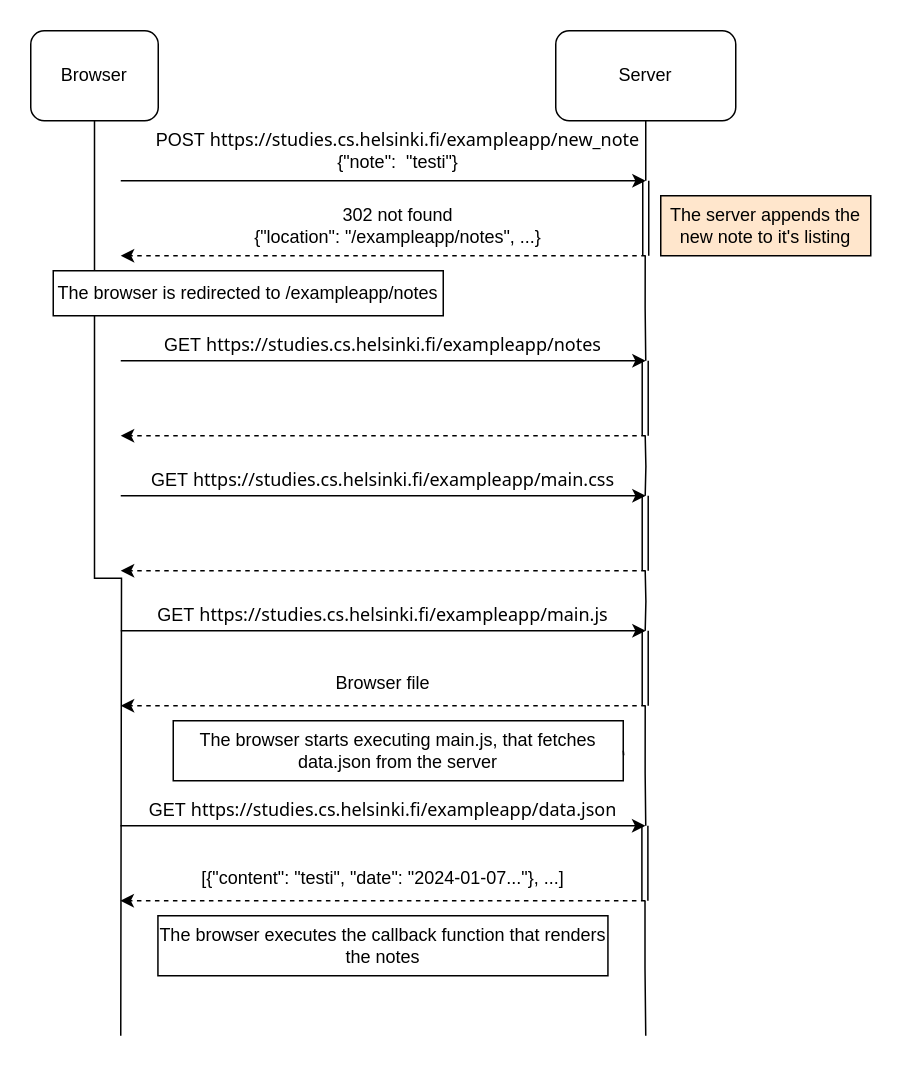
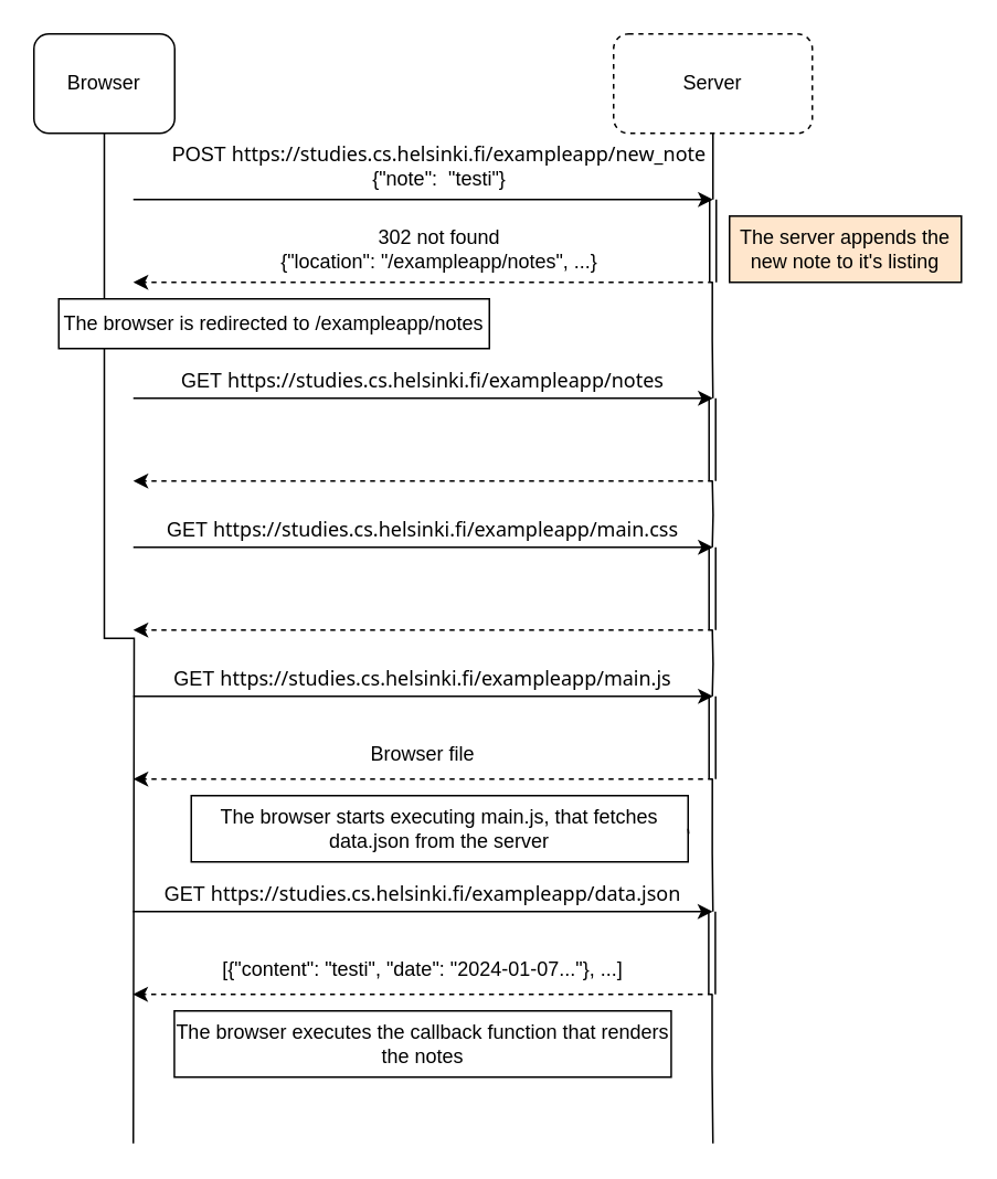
  <mxCell id="0" />
  <mxCell id="1" parent="0" />
  <mxCell id="2" style="edgeStyle=orthogonalEdgeStyle;rounded=0;orthogonalLoop=1;jettySize=auto;html=1;exitX=0.5;exitY=1;exitDx=0;exitDy=0;endArrow=none;endFill=0;" edge="1" parent="1" source="3"><mxGeometry relative="1" as="geometry"><mxPoint x="80" y="690" as="targetPoint" /></mxGeometry></mxCell>
  <mxCell id="3" value="Browser" style="rounded=1;whiteSpace=wrap;html=1;" vertex="1" parent="1"><mxGeometry x="20" y="20" width="85" height="60" as="geometry" /></mxCell>
  <mxCell id="4" style="edgeStyle=orthogonalEdgeStyle;rounded=0;orthogonalLoop=1;jettySize=auto;html=1;exitX=0.5;exitY=1;exitDx=0;exitDy=0;endArrow=none;endFill=0;" edge="1" parent="1" source="5"><mxGeometry relative="1" as="geometry"><mxPoint x="430" y="120" as="targetPoint" /></mxGeometry></mxCell>
- <mxCell id="5" value="Server" style="rounded=1;whiteSpace=wrap;html=1;" vertex="1" parent="1"><mxGeometry x="370" y="20" width="120" height="60" as="geometry" /></mxCell>
+ <mxCell id="5" value="Server" style="rounded=1;whiteSpace=wrap;html=1;dashed=1;" vertex="1" parent="1"><mxGeometry x="370" y="20" width="120" height="60" as="geometry" /></mxCell>
  <mxCell id="6" value="" style="endArrow=classic;html=1;rounded=0;" edge="1" parent="1"><mxGeometry width="50" height="50" relative="1" as="geometry"><mxPoint x="80" y="120" as="sourcePoint" /><mxPoint x="430" y="120" as="targetPoint" /></mxGeometry></mxCell>
  <mxCell id="7" value="POST&amp;nbsp;&lt;span style=&quot;font-family: &amp;quot;Segoe UI&amp;quot;, tahoma, sans-serif; text-align: start;&quot;&gt;https://studies.cs.helsinki.fi/exampleapp/new_note&lt;br&gt;&lt;/span&gt;{&quot;note&quot;:&amp;nbsp; &quot;testi&quot;}&lt;span style=&quot;font-family: &amp;quot;Segoe UI&amp;quot;, tahoma, sans-serif; text-align: start;&quot;&gt;&lt;br&gt;&lt;/span&gt;&lt;div style=&quot;display: flex; line-height: 20px; padding-left: 8px; gap: 12px; user-select: text; color: rgb(227, 227, 227); font-family: &amp;quot;Segoe UI&amp;quot;, tahoma, sans-serif; text-align: start; background-color: rgb(40, 40, 40);&quot; class=&quot;row&quot;&gt;&lt;/div&gt;" style="text;html=1;strokeColor=none;fillColor=none;align=center;verticalAlign=middle;whiteSpace=wrap;rounded=0;" vertex="1" parent="1"><mxGeometry x="110" y="90" width="310" height="20" as="geometry" /></mxCell>
  <mxCell id="8" value="" style="shape=link;html=1;rounded=0;fontColor=#000000;endArrow=none;endFill=0;" edge="1" parent="1"><mxGeometry width="100" relative="1" as="geometry"><mxPoint x="430" y="120" as="sourcePoint" /><mxPoint x="430" y="170" as="targetPoint" /></mxGeometry></mxCell>
  <mxCell id="9" value="" style="endArrow=classic;html=1;rounded=0;fontColor=#000000;dashed=1;" edge="1" parent="1"><mxGeometry width="50" height="50" relative="1" as="geometry"><mxPoint x="430" y="170" as="sourcePoint" /><mxPoint x="80" y="170" as="targetPoint" /></mxGeometry></mxCell>
  <mxCell id="10" value="302 not found&lt;br&gt;{&quot;location&quot;: &quot;/exampleapp/notes&quot;, ...}" style="text;html=1;strokeColor=none;fillColor=none;align=center;verticalAlign=middle;whiteSpace=wrap;rounded=0;labelBackgroundColor=none;fontColor=#000000;" vertex="1" parent="1"><mxGeometry x="150" y="130" width="230" height="40" as="geometry" /></mxCell>
  <mxCell id="11" style="edgeStyle=orthogonalEdgeStyle;rounded=0;orthogonalLoop=1;jettySize=auto;html=1;exitX=0.5;exitY=1;exitDx=0;exitDy=0;endArrow=none;endFill=0;" edge="1" parent="1"><mxGeometry relative="1" as="geometry"><mxPoint x="430" y="240" as="targetPoint" /><mxPoint x="429.64" y="170" as="sourcePoint" /><Array as="points"><mxPoint x="430" y="205" /></Array></mxGeometry></mxCell>
  <mxCell id="12" value="" style="endArrow=classic;html=1;rounded=0;" edge="1" parent="1"><mxGeometry width="50" height="50" relative="1" as="geometry"><mxPoint x="80" y="240" as="sourcePoint" /><mxPoint x="430" y="240" as="targetPoint" /></mxGeometry></mxCell>
  <mxCell id="13" value="GET&amp;nbsp;&lt;span style=&quot;font-family: &amp;quot;Segoe UI&amp;quot;, tahoma, sans-serif; text-align: start;&quot;&gt;https://studies.cs.helsinki.fi/exampleapp/notes&lt;br&gt;&lt;/span&gt;&lt;div style=&quot;display: flex; line-height: 20px; padding-left: 8px; gap: 12px; user-select: text; color: rgb(227, 227, 227); font-family: &amp;quot;Segoe UI&amp;quot;, tahoma, sans-serif; text-align: start; background-color: rgb(40, 40, 40);&quot; class=&quot;row&quot;&gt;&lt;/div&gt;" style="text;html=1;strokeColor=none;fillColor=none;align=center;verticalAlign=middle;whiteSpace=wrap;rounded=0;" vertex="1" parent="1"><mxGeometry x="100" y="220" width="310" height="20" as="geometry" /></mxCell>
  <mxCell id="14" value="" style="endArrow=classic;html=1;rounded=0;fontColor=#000000;dashed=1;" edge="1" parent="1"><mxGeometry width="50" height="50" relative="1" as="geometry"><mxPoint x="430" y="290" as="sourcePoint" /><mxPoint x="80" y="290" as="targetPoint" /></mxGeometry></mxCell>
  <mxCell id="15" value="" style="shape=link;html=1;rounded=0;fontColor=#000000;endArrow=none;endFill=0;" edge="1" parent="1"><mxGeometry width="100" relative="1" as="geometry"><mxPoint x="429.64" y="240" as="sourcePoint" /><mxPoint x="429.64" y="290" as="targetPoint" /></mxGeometry></mxCell>
  <mxCell id="16" value="" style="endArrow=classic;html=1;rounded=0;" edge="1" parent="1"><mxGeometry width="50" height="50" relative="1" as="geometry"><mxPoint x="80" y="330" as="sourcePoint" /><mxPoint x="430" y="330" as="targetPoint" /></mxGeometry></mxCell>
  <mxCell id="17" value="GET&amp;nbsp;&lt;span style=&quot;font-family: &amp;quot;Segoe UI&amp;quot;, tahoma, sans-serif; text-align: start;&quot;&gt;https://studies.cs.helsinki.fi/exampleapp/main.css&lt;br&gt;&lt;/span&gt;&lt;div style=&quot;display: flex; line-height: 20px; padding-left: 8px; gap: 12px; user-select: text; color: rgb(227, 227, 227); font-family: &amp;quot;Segoe UI&amp;quot;, tahoma, sans-serif; text-align: start; background-color: rgb(40, 40, 40);&quot; class=&quot;row&quot;&gt;&lt;/div&gt;" style="text;html=1;strokeColor=none;fillColor=none;align=center;verticalAlign=middle;whiteSpace=wrap;rounded=0;" vertex="1" parent="1"><mxGeometry x="100" y="310" width="310" height="20" as="geometry" /></mxCell>
  <mxCell id="18" value="" style="shape=link;html=1;rounded=0;fontColor=#000000;endArrow=none;endFill=0;" edge="1" parent="1"><mxGeometry x="1" y="10" width="100" relative="1" as="geometry"><mxPoint x="429.64" y="330" as="sourcePoint" /><mxPoint x="429.64" y="380" as="targetPoint" /><mxPoint x="-10" y="10" as="offset" /></mxGeometry></mxCell>
  <mxCell id="19" style="edgeStyle=orthogonalEdgeStyle;rounded=0;orthogonalLoop=1;jettySize=auto;html=1;exitX=0.5;exitY=1;exitDx=0;exitDy=0;endArrow=none;endFill=0;" edge="1" parent="1"><mxGeometry relative="1" as="geometry"><mxPoint x="429.64" y="330" as="targetPoint" /><mxPoint x="429.64" y="290" as="sourcePoint" /></mxGeometry></mxCell>
  <mxCell id="20" value="" style="endArrow=classic;html=1;rounded=0;fontColor=#000000;dashed=1;" edge="1" parent="1"><mxGeometry width="50" height="50" relative="1" as="geometry"><mxPoint x="430" y="380" as="sourcePoint" /><mxPoint x="80" y="380" as="targetPoint" /></mxGeometry></mxCell>
  <mxCell id="21" value="" style="endArrow=classic;html=1;rounded=0;" edge="1" parent="1"><mxGeometry width="50" height="50" relative="1" as="geometry"><mxPoint x="80" y="420" as="sourcePoint" /><mxPoint x="430" y="420" as="targetPoint" /></mxGeometry></mxCell>
  <mxCell id="22" value="GET&amp;nbsp;&lt;span style=&quot;font-family: &amp;quot;Segoe UI&amp;quot;, tahoma, sans-serif; text-align: start;&quot;&gt;https://studies.cs.helsinki.fi/exampleapp/main.js&lt;br&gt;&lt;/span&gt;&lt;div style=&quot;display: flex; line-height: 20px; padding-left: 8px; gap: 12px; user-select: text; color: rgb(227, 227, 227); font-family: &amp;quot;Segoe UI&amp;quot;, tahoma, sans-serif; text-align: start; background-color: rgb(40, 40, 40);&quot; class=&quot;row&quot;&gt;&lt;/div&gt;" style="text;html=1;strokeColor=none;fillColor=none;align=center;verticalAlign=middle;whiteSpace=wrap;rounded=0;" vertex="1" parent="1"><mxGeometry x="100" y="400" width="310" height="20" as="geometry" /></mxCell>
  <mxCell id="23" style="edgeStyle=orthogonalEdgeStyle;rounded=0;orthogonalLoop=1;jettySize=auto;html=1;exitX=0.5;exitY=1;exitDx=0;exitDy=0;endArrow=none;endFill=0;" edge="1" parent="1"><mxGeometry relative="1" as="geometry"><mxPoint x="429.64" y="420" as="targetPoint" /><mxPoint x="429.64" y="380" as="sourcePoint" /></mxGeometry></mxCell>
  <mxCell id="24" value="" style="endArrow=classic;html=1;rounded=0;fontColor=#000000;dashed=1;" edge="1" parent="1"><mxGeometry width="50" height="50" relative="1" as="geometry"><mxPoint x="430" y="470" as="sourcePoint" /><mxPoint x="80" y="470" as="targetPoint" /></mxGeometry></mxCell>
  <mxCell id="25" value="Browser file" style="text;html=1;strokeColor=none;fillColor=none;align=center;verticalAlign=middle;whiteSpace=wrap;rounded=0;labelBackgroundColor=none;fontColor=#000000;" vertex="1" parent="1"><mxGeometry x="200" y="440" width="110" height="30" as="geometry" /></mxCell>
  <mxCell id="26" value="" style="shape=link;html=1;rounded=0;fontColor=#000000;endArrow=none;endFill=0;" edge="1" parent="1"><mxGeometry x="1" y="10" width="100" relative="1" as="geometry"><mxPoint x="429.64" y="420" as="sourcePoint" /><mxPoint x="429.64" y="470" as="targetPoint" /><mxPoint x="-10" y="10" as="offset" /></mxGeometry></mxCell>
  <mxCell id="27" value="The browser starts executing main.js, that fetches data.json from the server" style="rounded=0;whiteSpace=wrap;html=1;labelBackgroundColor=none;fontColor=#000000;" vertex="1" parent="1"><mxGeometry x="115" y="480" width="300" height="40" as="geometry" /></mxCell>
  <mxCell id="28" style="edgeStyle=orthogonalEdgeStyle;rounded=0;orthogonalLoop=1;jettySize=auto;html=1;exitX=1;exitY=0.5;exitDx=0;exitDy=0;entryX=1.002;entryY=0.641;entryDx=0;entryDy=0;entryPerimeter=0;dashed=1;fontColor=#000000;endArrow=none;endFill=0;" edge="1" parent="1" source="27" target="27"><mxGeometry relative="1" as="geometry" /></mxCell>
  <mxCell id="29" style="edgeStyle=orthogonalEdgeStyle;rounded=0;orthogonalLoop=1;jettySize=auto;html=1;exitX=0.5;exitY=1;exitDx=0;exitDy=0;endArrow=none;endFill=0;" edge="1" parent="1"><mxGeometry relative="1" as="geometry"><mxPoint x="430" y="550" as="targetPoint" /><mxPoint x="429.64" y="470" as="sourcePoint" /><Array as="points"><mxPoint x="430" y="515" /></Array></mxGeometry></mxCell>
  <mxCell id="30" value="GET&amp;nbsp;&lt;span style=&quot;font-family: &amp;quot;Segoe UI&amp;quot;, tahoma, sans-serif; text-align: start;&quot;&gt;https://studies.cs.helsinki.fi/exampleapp/data.json&lt;br&gt;&lt;/span&gt;&lt;div style=&quot;display: flex; line-height: 20px; padding-left: 8px; gap: 12px; user-select: text; color: rgb(227, 227, 227); font-family: &amp;quot;Segoe UI&amp;quot;, tahoma, sans-serif; text-align: start; background-color: rgb(40, 40, 40);&quot; class=&quot;row&quot;&gt;&lt;/div&gt;" style="text;html=1;strokeColor=none;fillColor=none;align=center;verticalAlign=middle;whiteSpace=wrap;rounded=0;" vertex="1" parent="1"><mxGeometry x="100" y="530" width="310" height="20" as="geometry" /></mxCell>
  <mxCell id="31" value="" style="shape=link;html=1;rounded=0;fontColor=#000000;endArrow=none;endFill=0;" edge="1" parent="1"><mxGeometry x="1" y="10" width="100" relative="1" as="geometry"><mxPoint x="429.43" y="550" as="sourcePoint" /><mxPoint x="429.43" y="600" as="targetPoint" /><mxPoint x="-10" y="10" as="offset" /></mxGeometry></mxCell>
  <mxCell id="32" value="" style="endArrow=classic;html=1;rounded=0;" edge="1" parent="1"><mxGeometry width="50" height="50" relative="1" as="geometry"><mxPoint x="79.79" y="550" as="sourcePoint" /><mxPoint x="429.79" y="550" as="targetPoint" /></mxGeometry></mxCell>
  <mxCell id="33" value="" style="endArrow=classic;html=1;rounded=0;fontColor=#000000;dashed=1;" edge="1" parent="1"><mxGeometry width="50" height="50" relative="1" as="geometry"><mxPoint x="429.79" y="600" as="sourcePoint" /><mxPoint x="79.79" y="600" as="targetPoint" /></mxGeometry></mxCell>
  <mxCell id="34" value="[{&quot;content&quot;: &quot;testi&quot;, &quot;date&quot;: &quot;2024-01-07...&quot;}, ...]" style="text;html=1;strokeColor=none;fillColor=none;align=center;verticalAlign=middle;whiteSpace=wrap;rounded=0;labelBackgroundColor=none;fontColor=#000000;" vertex="1" parent="1"><mxGeometry x="129.79" y="570" width="250" height="30" as="geometry" /></mxCell>
  <mxCell id="35" value="The browser executes the callback function that renders the notes" style="rounded=0;whiteSpace=wrap;html=1;labelBackgroundColor=none;fontColor=#000000;" vertex="1" parent="1"><mxGeometry x="104.79" y="610" width="300" height="40" as="geometry" /></mxCell>
  <mxCell id="36" style="edgeStyle=orthogonalEdgeStyle;rounded=0;orthogonalLoop=1;jettySize=auto;html=1;exitX=0.5;exitY=1;exitDx=0;exitDy=0;endArrow=none;endFill=0;" edge="1" parent="1"><mxGeometry relative="1" as="geometry"><mxPoint x="430" y="690" as="targetPoint" /><mxPoint x="429.5" y="600" as="sourcePoint" /><Array as="points"><mxPoint x="429.86" y="645" /></Array></mxGeometry></mxCell>
  <mxCell id="37" value="The browser is redirected to /exampleapp/notes" style="rounded=0;whiteSpace=wrap;html=1;labelBackgroundColor=none;fontColor=#000000;" vertex="1" parent="1"><mxGeometry x="35" y="180" width="260" height="30" as="geometry" /></mxCell>
  <mxCell id="38" value="The server appends the new note to it's listing" style="rounded=0;whiteSpace=wrap;html=1;labelBackgroundColor=none;fontColor=#000000;fillColor=#ffe6cc;" vertex="1" parent="1"><mxGeometry x="440" y="130" width="140" height="40" as="geometry" /></mxCell>
